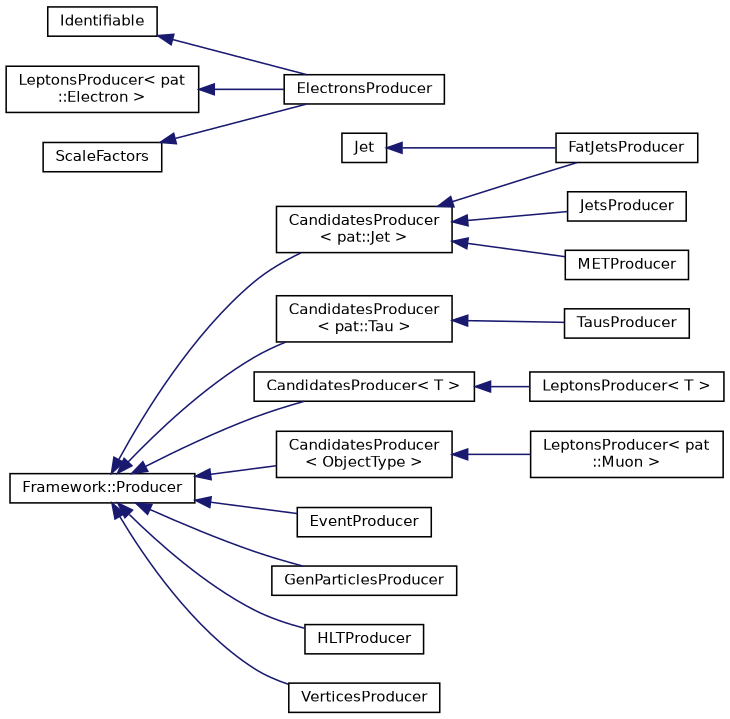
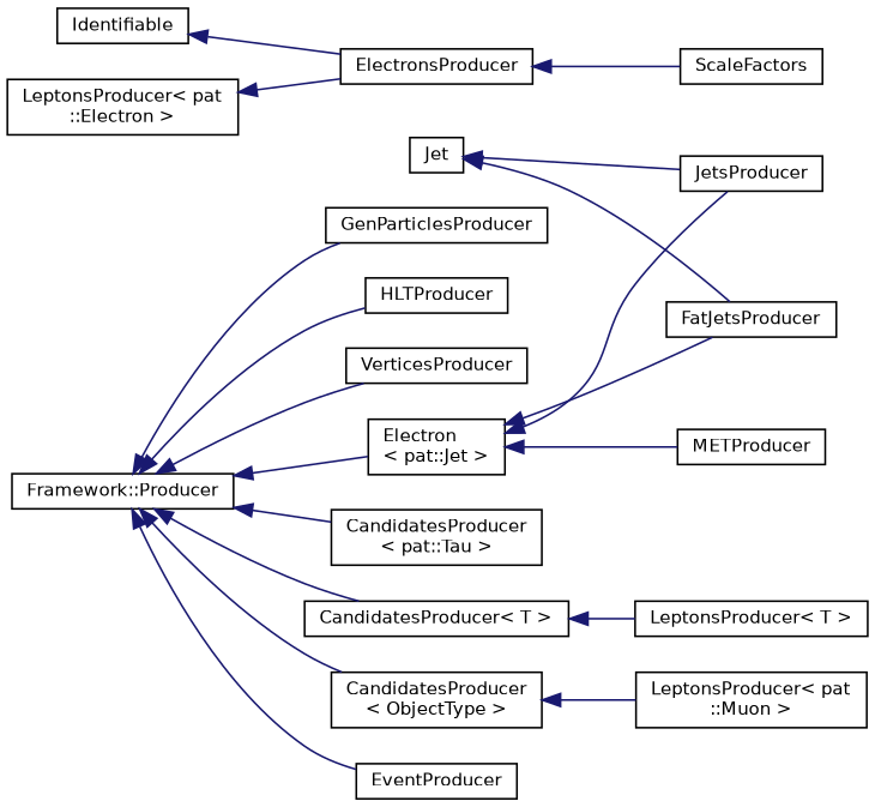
  digraph {
    rankdir=LR
    node [color=black fillcolor=white fontname=Helvetica fontsize=10 shape=record style=filled]
    edge [color=midnightblue dir=back fontname=Helvetica fontsize=10 labelfontname=Helvetica labelfontsize=10 style=solid]
    n1 [height=0.2 label=Jet width=0.4]
    n2 [height=0.2 label=FatJetsProducer width=0.4]
    n3 [height=0.2 label=JetsProducer width=0.4]
    n4 [height=0.2 label=Identifiable width=0.4]
    n5 [height=0.2 label=ElectronsProducer width=0.4]
    n6 [height=0.2 label="Framework::Producer" width=0.4]
-   n7 [height=0.2 label="CandidatesProducer\l\< pat::Jet \>" width=0.4]
+   n7 [height=0.2 label="Electron\l\< pat::Jet \>" width=0.4]
    n8 [height=0.2 label="CandidatesProducer\l\< pat::Tau \>" width=0.4]
    n9 [height=0.2 label="CandidatesProducer\< T \>" width=0.4]
    n10 [height=0.2 label="CandidatesProducer\l\< ObjectType \>" width=0.4]
    n11 [height=0.2 label=EventProducer width=0.4]
    n12 [height=0.2 label=GenParticlesProducer width=0.4]
    n13 [height=0.2 label=HLTProducer width=0.4]
    n14 [height=0.2 label=VerticesProducer width=0.4]
    n15 [height=0.2 label=METProducer width=0.4]
-   n16 [height=0.2 label=TausProducer width=0.4]
    n17 [height=0.2 label="LeptonsProducer\< T \>" width=0.4]
    n18 [height=0.2 label="LeptonsProducer\< pat\l::Muon \>" width=0.4]
    n19 [height=0.2 label="LeptonsProducer\< pat\l::Electron \>" width=0.4]
    n20 [height=0.2 label=ScaleFactors width=0.4]
    n1 -> n2
+   n1 -> n3
    n4 -> n5
    n6 -> n7
    n6 -> n8
    n6 -> n9
    n6 -> n10
    n6 -> n11
    n6 -> n12
    n6 -> n13
    n6 -> n14
    n7 -> n2
    n7 -> n3
    n7 -> n15
-   n8 -> n16
    n9 -> n17
    n10 -> n18
    n19 -> n5
-   n20 -> n5
+   n5 -> n20
  }
